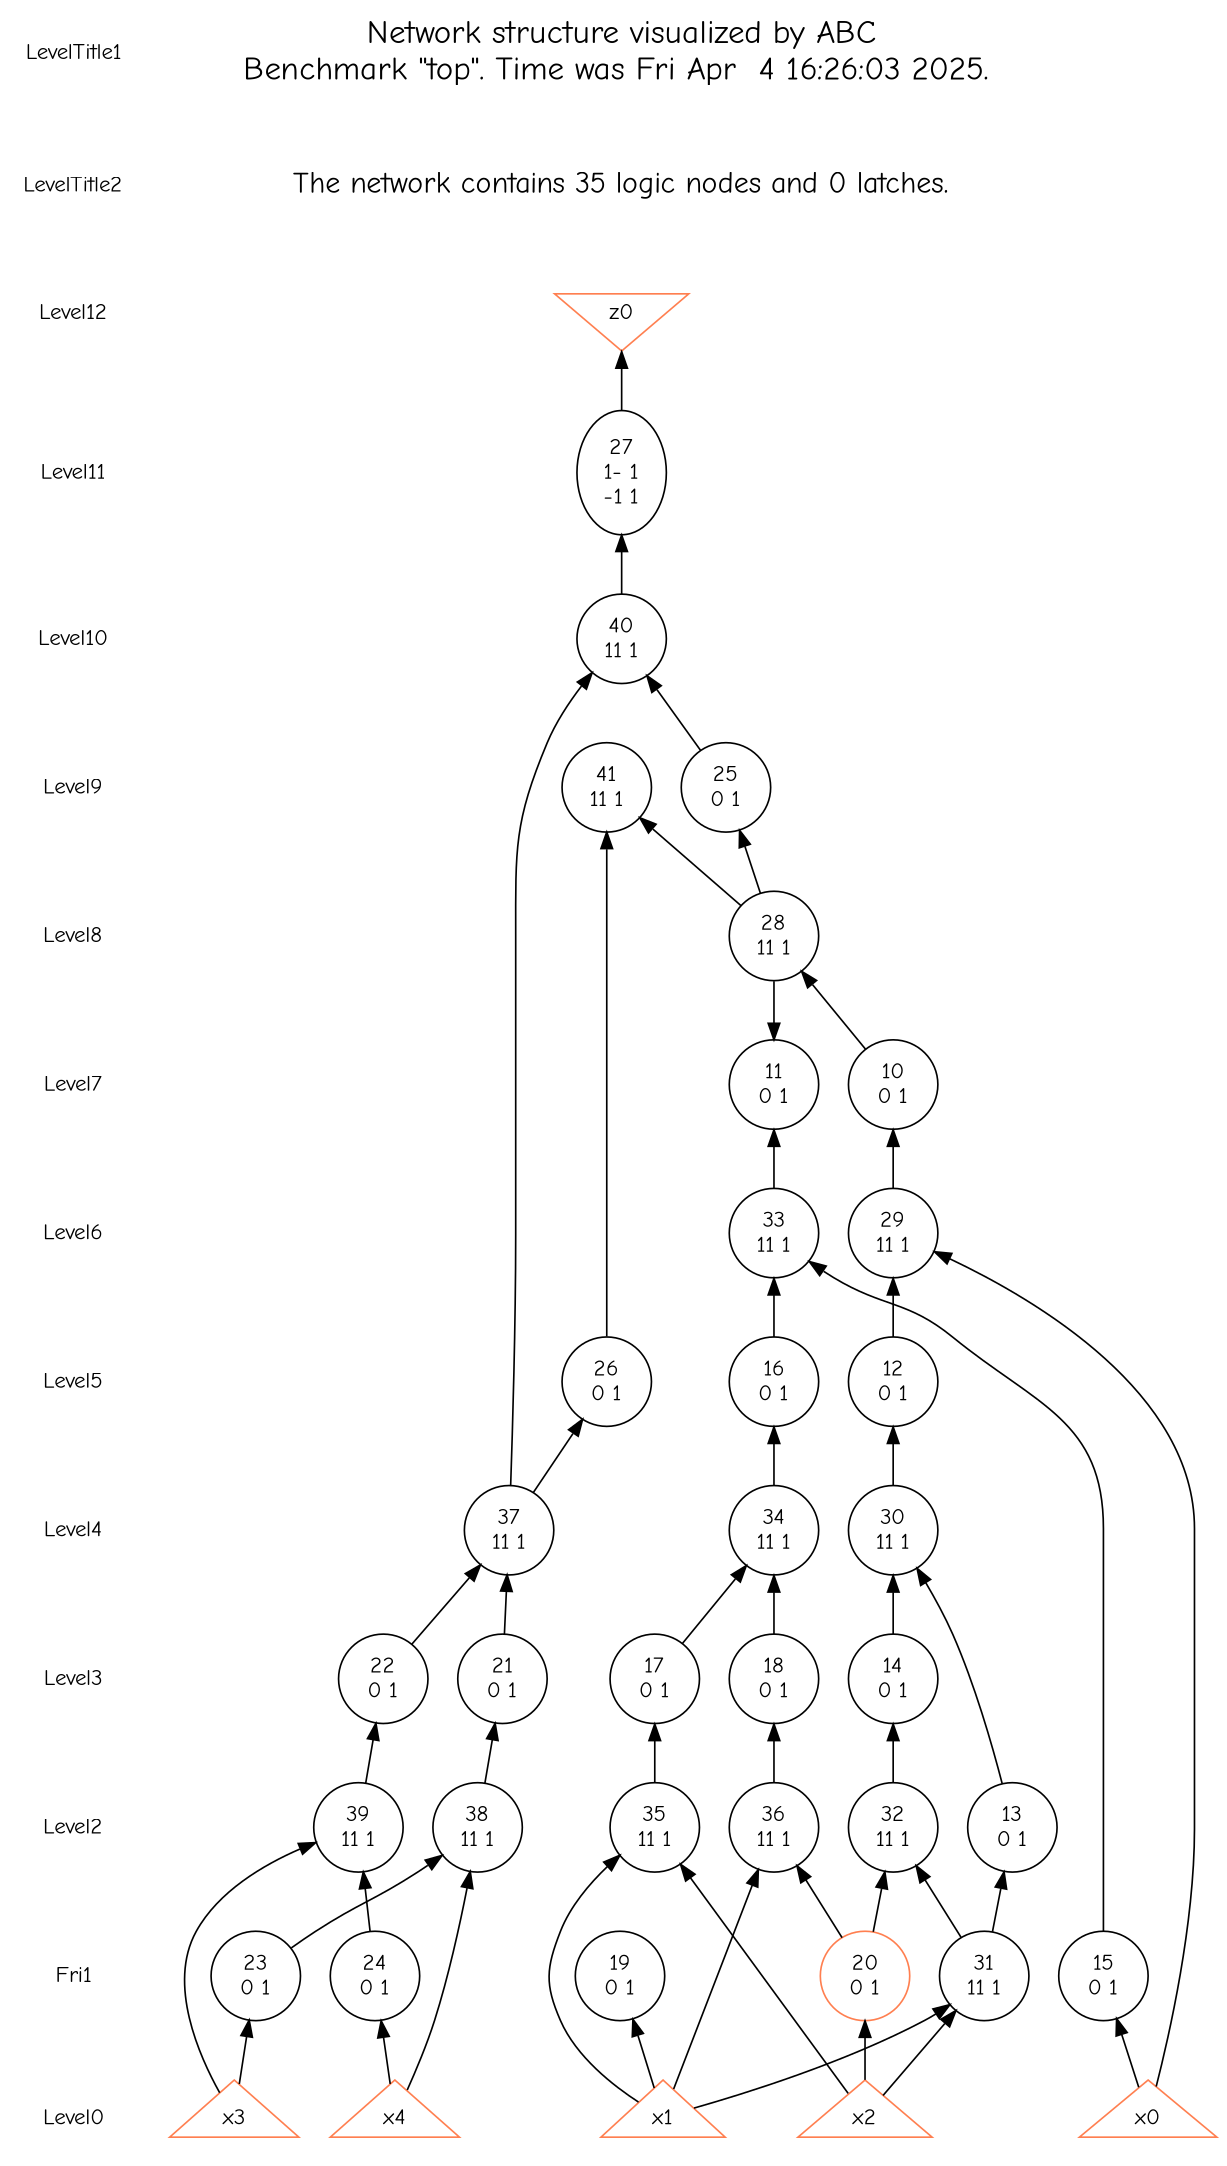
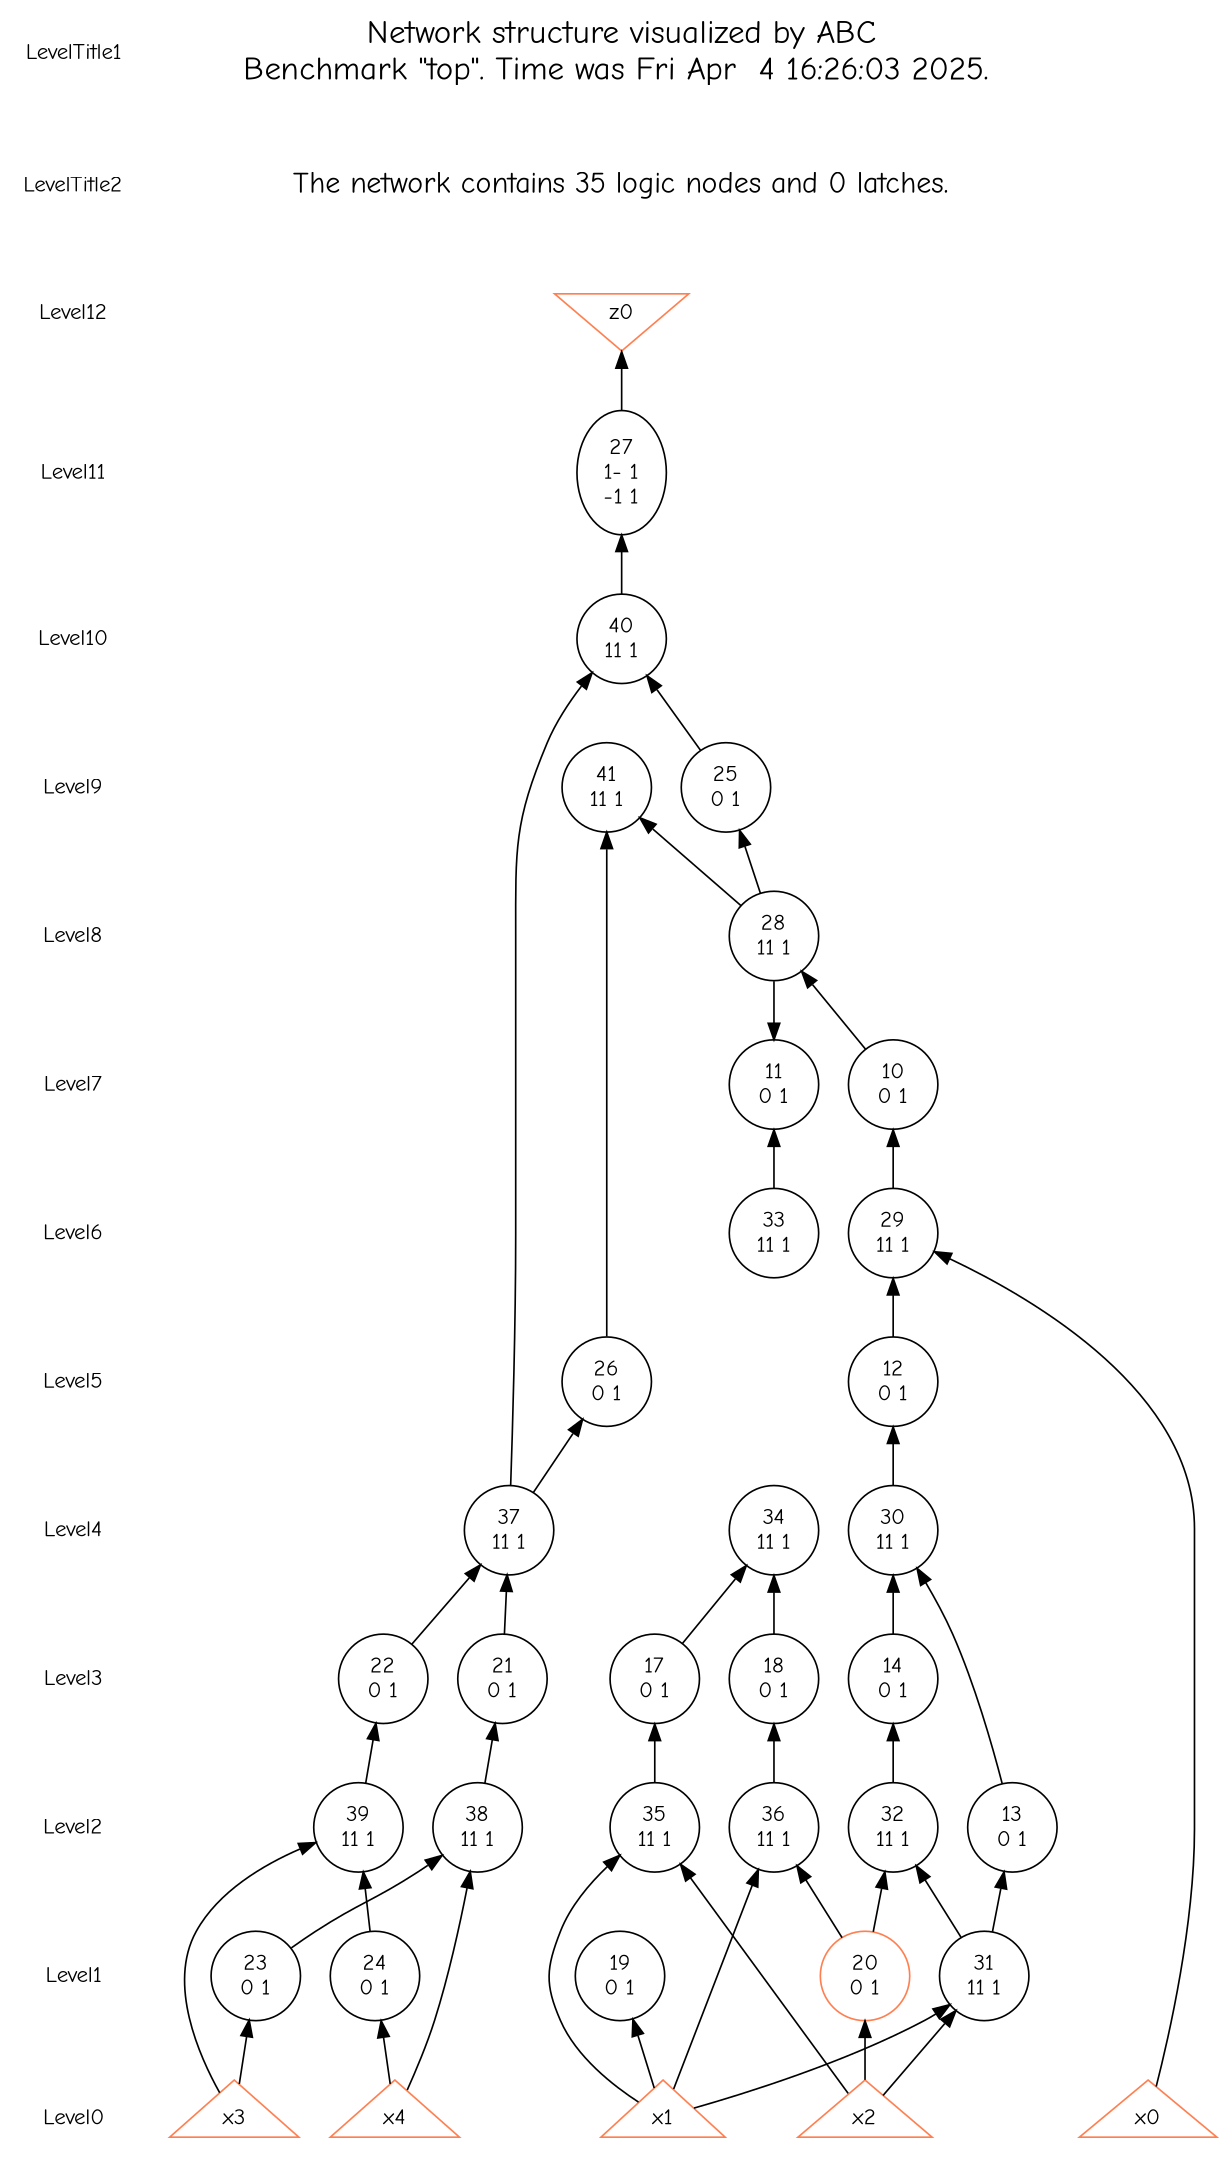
  digraph {
    fontname="Comic Neue"
    node [fontname="Comic Neue" shape=ellipse]
    edge [dir=back fontname="Comic Neue" style=solid]
    LevelTitle1 [shape=plaintext]
    LevelTitle2 [shape=plaintext]
    Level12 [shape=plaintext]
    Level11 [shape=plaintext]
    Level10 [shape=plaintext]
    Level9 [shape=plaintext]
    Level8 [shape=plaintext]
    Level7 [color=coral shape=plaintext]
    Level6 [shape=plaintext]
    Level5 [shape=plaintext]
    Level4 [shape=plaintext]
    Level3 [shape=plaintext]
    Level2 [shape=plaintext]
-   Level1 [shape=plaintext label=Fri1]
+   Level1 [shape=plaintext]
    Level0 [shape=plaintext]
    n16 [fontsize=20 label="Network structure visualized by ABC\nBenchmark \"top\". Time was Fri Apr  4 16:26:03 2025. " shape=plaintext]
    n17 [fontsize=18 label="The network contains 35 logic nodes and 0 latches.\n" shape=plaintext]
    n18 [color=coral fillcolor=coral label=z0 shape=invtriangle]
    n19 [label="27\n1- 1\n-1 1"]
    n20 [label="40\n11 1"]
    n21 [label="25\n0 1"]
    n22 [label="41\n11 1"]
    n23 [label="28\n11 1"]
    n24 [label="10\n0 1"]
    n25 [label="11\n0 1"]
    n26 [label="13\n0 1"]
    n27 [label="32\n11 1"]
    n28 [label="35\n11 1"]
    n29 [label="36\n11 1"]
    n30 [label="38\n11 1"]
    n31 [label="39\n11 1"]
    n32 [label="29\n11 1"]
    n33 [label="33\n11 1"]
    n34 [label="12\n0 1"]
-   n35 [label="16\n0 1"]
    n36 [label="26\n0 1"]
    n37 [label="30\n11 1"]
    n38 [label="34\n11 1"]
    n39 [label="37\n11 1"]
    n40 [label="14\n0 1"]
    n41 [label="17\n0 1"]
    n42 [label="18\n0 1"]
    n43 [label="21\n0 1"]
    n44 [label="22\n0 1"]
-   n45 [label="15\n0 1"]
    n46 [label="19\n0 1"]
    n47 [color=coral label="20\n0 1"]
    n48 [label="23\n0 1"]
    n49 [label="24\n0 1"]
    n50 [label="31\n11 1"]
    n51 [color=coral fillcolor=coral label=x0 shape=triangle]
    n52 [color=coral fillcolor=coral label=x1 shape=triangle]
    n53 [color=coral fillcolor=coral label=x2 shape=triangle]
    n54 [color=coral fillcolor=coral label=x3 shape=triangle]
    n55 [color=coral fillcolor=coral label=x4 shape=triangle]
    subgraph sub_1 {
      LevelTitle1
      LevelTitle2
      Level12
      Level11
      Level10
      Level9
      Level8
      Level7
      Level6
      Level5
      Level4
      Level3
      Level2
      Level1
      Level0
    }
    subgraph sub_2 {
      rank=same
      LevelTitle1
      n16
    }
    subgraph sub_3 {
      rank=same
      LevelTitle2
      n17
    }
    subgraph sub_4 {
      rank=same
      Level12
      n18
    }
    subgraph sub_5 {
      rank=same
      Level11
      n19
    }
    subgraph sub_6 {
      rank=same
      Level10
      n20
    }
    subgraph sub_7 {
      rank=same
      Level9
      n21
      n22
    }
    subgraph sub_8 {
      rank=same
      Level8
      n23
    }
    subgraph sub_9 {
      rank=same
      Level7
      n24
      n25
    }
    subgraph sub_10 {
      rank=same
      Level2
      n26
      n27
      n28
      n29
      n30
      n31
    }
    subgraph sub_11 {
      rank=same
      Level6
      n32
      n33
    }
    subgraph sub_12 {
      rank=same
      Level5
      n34
-     n35
      n36
    }
    subgraph sub_13 {
      rank=same
      Level4
      n37
      n38
      n39
    }
    subgraph sub_14 {
      rank=same
      Level3
      n40
      n41
      n42
      n43
      n44
    }
    subgraph sub_15 {
      rank=same
      Level1
-     n45
      n46
      n47
      n48
      n49
      n50
    }
    subgraph sub_16 {
      rank=same
      Level0
      n51
      n52
      n53
      n54
      n55
    }
    LevelTitle1 -> LevelTitle2 [style=invis]
    LevelTitle2 -> Level12 [style=invis]
    Level12 -> Level11 [style=invis]
    Level11 -> Level10 [style=invis]
    Level10 -> Level9 [style=invis]
    Level9 -> Level8 [style=invis]
    Level8 -> Level7 [style=invis]
    Level7 -> Level6 [style=invis]
    Level6 -> Level5 [style=invis]
    Level5 -> Level4 [style=invis]
    Level4 -> Level3 [style=invis]
    Level3 -> Level2 [style=invis]
    Level2 -> Level1 [style=invis]
    Level1 -> Level0 [style=invis]
    n16 -> n17 [style=invis]
    n17 -> n18 [style=invis]
    n18 -> n19
    n19 -> n20
    n20 -> n21
    n20 -> n39
    n21 -> n23
    n22 -> n23
    n22 -> n36
    n23 -> n24
    n24 -> n32
    n25 -> n23
    n25 -> n33
    n26 -> n50
    n27 -> n47
    n27 -> n50
    n28 -> n52
    n28 -> n53
    n29 -> n47
    n29 -> n52
    n30 -> n48
    n30 -> n55
    n31 -> n49
    n31 -> n54
    n32 -> n34
    n32 -> n51
-   n33 -> n35
-   n33 -> n45
    n34 -> n37
-   n35 -> n38
    n36 -> n39
    n37 -> n26
    n37 -> n40
    n38 -> n41
    n38 -> n42
    n39 -> n43
    n39 -> n44
    n40 -> n27
    n41 -> n28
    n42 -> n29
    n43 -> n30
    n44 -> n31
-   n45 -> n51
    n46 -> n52
    n47 -> n53
    n48 -> n54
    n49 -> n55
    n50 -> n52
    n50 -> n53
  }
